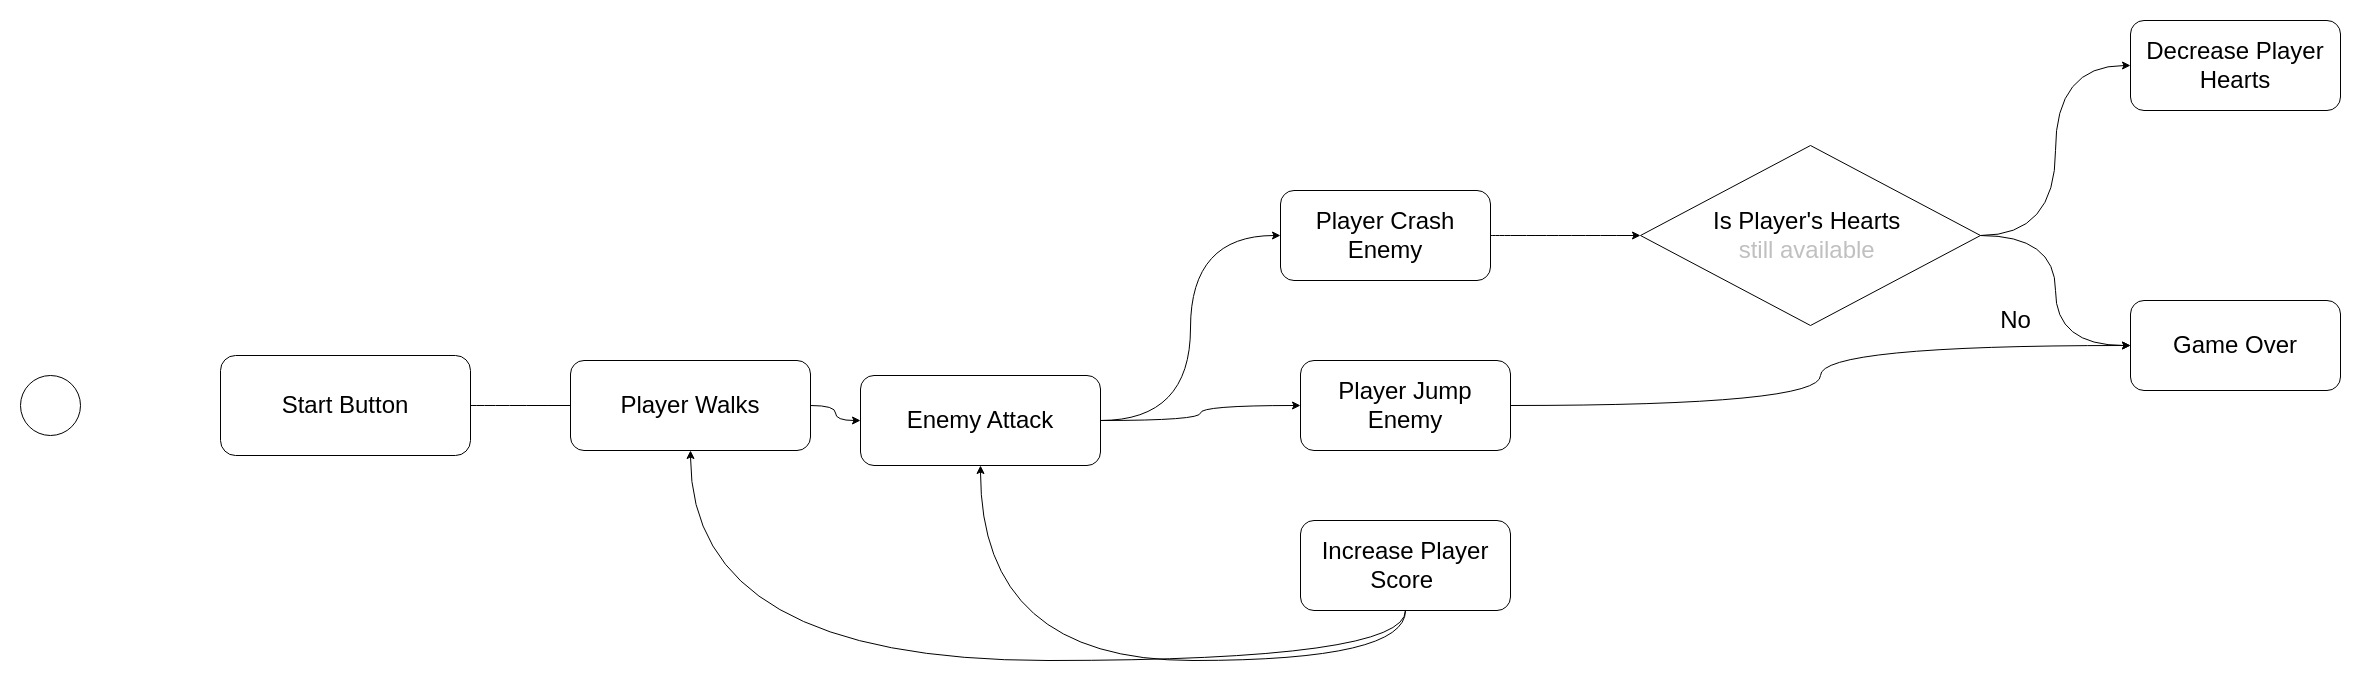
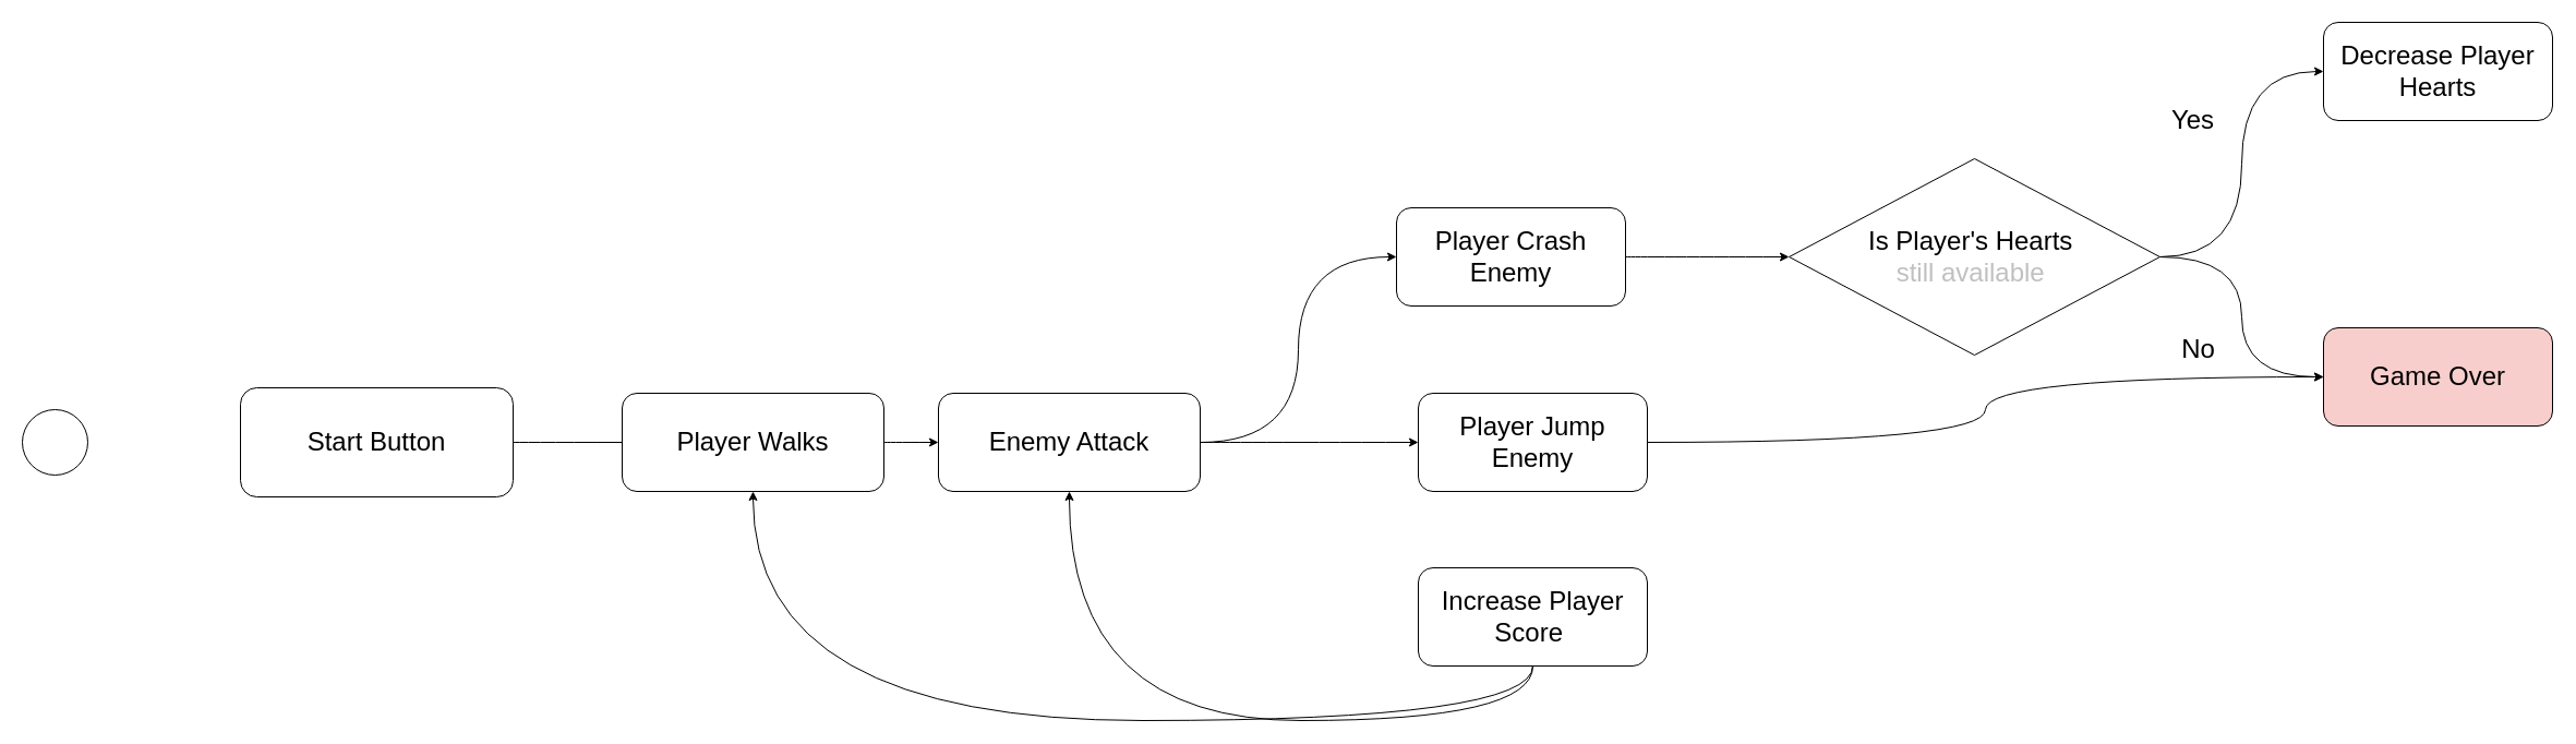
  <mxCell id="0" />
  <mxCell id="1" parent="0" />
  <mxCell id="2" value="" style="ellipse;html=1;" vertex="1" parent="1"><mxGeometry x="20" y="375" width="60" height="60" as="geometry" /></mxCell>
  <mxCell id="3" style="edgeStyle=orthogonalEdgeStyle;curved=1;html=1;entryX=0;entryY=0.5;entryDx=0;entryDy=0;" edge="1" parent="1" source="5" target="7"><mxGeometry relative="1" as="geometry" /></mxCell>
  <mxCell id="4" style="edgeStyle=orthogonalEdgeStyle;curved=1;html=1;entryX=0;entryY=0.5;entryDx=0;entryDy=0;" edge="1" parent="1" source="5" target="10"><mxGeometry relative="1" as="geometry" /></mxCell>
- <mxCell id="5" value="&lt;font style=&quot;font-size: 24px;&quot;&gt;Enemy Attack&lt;/font&gt;" style="rounded=1;whiteSpace=wrap;html=1;" vertex="1" parent="1"><mxGeometry x="860" y="375" width="240" height="90" as="geometry" /></mxCell>
+ <mxCell id="5" value="&lt;font style=&quot;font-size: 24px;&quot;&gt;Enemy Attack&lt;/font&gt;" style="rounded=1;whiteSpace=wrap;html=1;" vertex="1" parent="1"><mxGeometry x="860" y="360" width="240" height="90" as="geometry" /></mxCell>
  <mxCell id="6" style="edgeStyle=orthogonalEdgeStyle;curved=1;html=1;entryX=0;entryY=0.5;entryDx=0;entryDy=0;" edge="1" parent="1" source="7" target="21"><mxGeometry relative="1" as="geometry" /></mxCell>
  <mxCell id="7" value="&lt;font style=&quot;font-size: 24px;&quot;&gt;Player Crash Enemy&lt;/font&gt;" style="rounded=1;whiteSpace=wrap;html=1;" vertex="1" parent="1"><mxGeometry x="1280" y="190" width="210" height="90" as="geometry" /></mxCell>
  <mxCell id="8" value="&lt;span style=&quot;font-size: 24px;&quot;&gt;Decrease Player Hearts&lt;/span&gt;" style="rounded=1;whiteSpace=wrap;html=1;" vertex="1" parent="1"><mxGeometry x="2130" y="20" width="210" height="90" as="geometry" /></mxCell>
  <mxCell id="9" style="edgeStyle=orthogonalEdgeStyle;curved=1;html=1;" edge="1" parent="1" source="10" target="14"><mxGeometry relative="1" as="geometry" /></mxCell>
  <mxCell id="10" value="&lt;font style=&quot;font-size: 24px;&quot;&gt;Player Jump Enemy&lt;/font&gt;" style="rounded=1;whiteSpace=wrap;html=1;" vertex="1" parent="1"><mxGeometry x="1300" y="360" width="210" height="90" as="geometry" /></mxCell>
  <mxCell id="11" style="edgeStyle=orthogonalEdgeStyle;curved=1;html=1;" edge="1" parent="1" source="13" target="5"><mxGeometry relative="1" as="geometry"><Array as="points"><mxPoint x="1405" y="660" /><mxPoint x="980" y="660" /></Array></mxGeometry></mxCell>
  <mxCell id="12" style="edgeStyle=orthogonalEdgeStyle;curved=1;html=1;entryX=0.5;entryY=1;entryDx=0;entryDy=0;" edge="1" parent="1" source="13" target="18"><mxGeometry relative="1" as="geometry"><Array as="points"><mxPoint x="1405" y="660" /><mxPoint x="690" y="660" /></Array></mxGeometry></mxCell>
  <mxCell id="13" value="&lt;span style=&quot;font-size: 24px;&quot;&gt;Increase Player Score&amp;nbsp;&lt;/span&gt;" style="rounded=1;whiteSpace=wrap;html=1;" vertex="1" parent="1"><mxGeometry x="1300" y="520" width="210" height="90" as="geometry" /></mxCell>
- <mxCell id="14" value="&lt;span style=&quot;font-size: 24px;&quot;&gt;Game Over&lt;/span&gt;" style="rounded=1;whiteSpace=wrap;html=1;" vertex="1" parent="1"><mxGeometry x="2130" y="300" width="210" height="90" as="geometry" /></mxCell>
+ <mxCell id="14" value="&lt;span style=&quot;font-size: 24px;&quot;&gt;Game Over&lt;/span&gt;" style="rounded=1;whiteSpace=wrap;html=1;fillColor=#f8cecc;" vertex="1" parent="1"><mxGeometry x="2130" y="300" width="210" height="90" as="geometry" /></mxCell>
+ <mxCell id="15" value="&lt;font style=&quot;font-size: 24px;&quot;&gt;Yes&lt;/font&gt;" style="text;html=1;align=center;verticalAlign=middle;resizable=0;points=[];autosize=1;strokeColor=none;fillColor=none;" vertex="1" parent="1"><mxGeometry x="1980" y="90" width="60" height="40" as="geometry" /></mxCell>
  <mxCell id="16" value="&lt;font style=&quot;font-size: 24px;&quot;&gt;No&lt;/font&gt;" style="text;html=1;align=center;verticalAlign=middle;resizable=0;points=[];autosize=1;strokeColor=none;fillColor=none;" vertex="1" parent="1"><mxGeometry x="1990" y="300" width="50" height="40" as="geometry" /></mxCell>
  <mxCell id="17" style="edgeStyle=orthogonalEdgeStyle;curved=1;html=1;entryX=0;entryY=0.5;entryDx=0;entryDy=0;" edge="1" parent="1" source="18" target="5"><mxGeometry relative="1" as="geometry" /></mxCell>
  <mxCell id="18" value="&lt;font style=&quot;font-size: 24px;&quot;&gt;Player Walks&lt;/font&gt;" style="rounded=1;whiteSpace=wrap;html=1;" vertex="1" parent="1"><mxGeometry x="570" y="360" width="240" height="90" as="geometry" /></mxCell>
  <mxCell id="19" style="edgeStyle=orthogonalEdgeStyle;curved=1;html=1;entryX=0;entryY=0.5;entryDx=0;entryDy=0;" edge="1" parent="1" source="21" target="8"><mxGeometry relative="1" as="geometry" /></mxCell>
  <mxCell id="20" style="edgeStyle=orthogonalEdgeStyle;curved=1;html=1;" edge="1" parent="1" source="21" target="14"><mxGeometry relative="1" as="geometry" /></mxCell>
  <mxCell id="21" value="&lt;span style=&quot;font-size: 24px;&quot;&gt;&lt;font&gt;Is Player's Hearts&amp;nbsp;&lt;/font&gt;&lt;/span&gt;&lt;div&gt;&lt;span style=&quot;font-size: 24px; color: rgb(192, 192, 192);&quot;&gt;&lt;font&gt;still available&amp;nbsp;&lt;/font&gt;&lt;/span&gt;&lt;/div&gt;" style="rhombus;whiteSpace=wrap;html=1;" vertex="1" parent="1"><mxGeometry x="1640" y="145" width="340" height="180" as="geometry" /></mxCell>
  <mxCell id="22" style="edgeStyle=orthogonalEdgeStyle;curved=1;html=1;entryX=0;entryY=0.5;entryDx=0;entryDy=0;endArrow=none;" edge="1" parent="1" source="23" target="18"><mxGeometry relative="1" as="geometry" /></mxCell>
  <mxCell id="23" value="&lt;font style=&quot;font-size: 24px;&quot;&gt;Start Button&lt;/font&gt;" style="rounded=1;whiteSpace=wrap;html=1;" vertex="1" parent="1"><mxGeometry x="220" y="355" width="250" height="100" as="geometry" /></mxCell>
